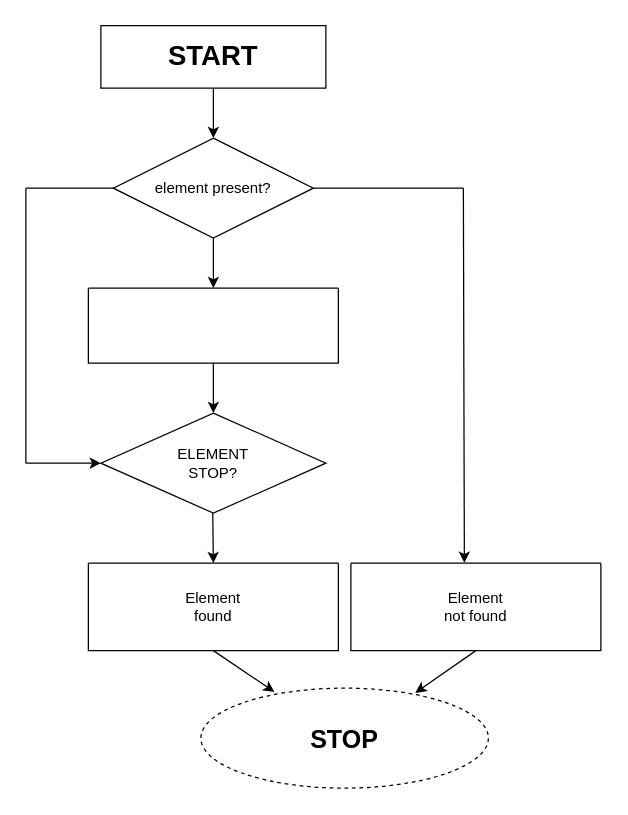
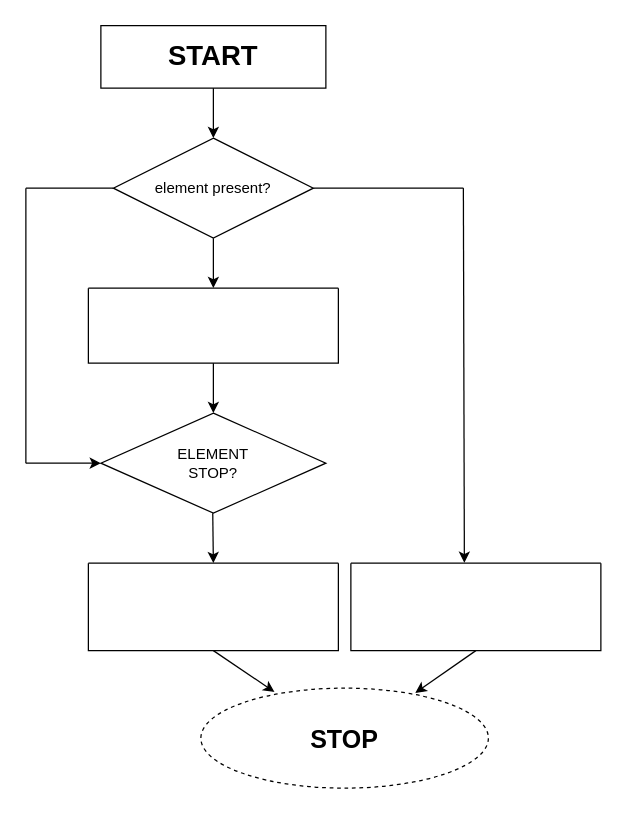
  <mxCell id="0" />
  <mxCell id="1" parent="0" />
  <mxCell id="2" value="&lt;span style=&quot;font-size: 22px;&quot;&gt;&lt;b&gt;START&lt;/b&gt;&lt;/span&gt;" style="whiteSpace=wrap;html=1;rounded=0;" vertex="1" parent="1"><mxGeometry x="80" y="20" width="180" height="50" as="geometry" /></mxCell>
  <mxCell id="3" value="" style="endArrow=classic;html=1;rounded=0;exitX=0.5;exitY=1;exitDx=0;exitDy=0;" edge="1" parent="1" source="2"><mxGeometry width="50" height="50" relative="1" as="geometry"><mxPoint x="170" y="80" as="sourcePoint" /><mxPoint x="170" y="110" as="targetPoint" /></mxGeometry></mxCell>
  <mxCell id="4" value="&lt;font style=&quot;font-size: 12px;&quot;&gt;element present?&lt;/font&gt;" style="rhombus;whiteSpace=wrap;html=1;" vertex="1" parent="1"><mxGeometry x="90" y="110" width="160" height="80" as="geometry" /></mxCell>
  <mxCell id="5" value="" style="endArrow=classic;html=1;rounded=0;exitX=0.5;exitY=1;exitDx=0;exitDy=0;" edge="1" parent="1" source="4"><mxGeometry width="50" height="50" relative="1" as="geometry"><mxPoint x="150" y="260" as="sourcePoint" /><mxPoint x="170" y="230" as="targetPoint" /></mxGeometry></mxCell>
  <mxCell id="6" value="" style="swimlane;startSize=0;fontStyle=0" vertex="1" parent="1"><mxGeometry x="70" y="230" width="200" height="60" as="geometry" /></mxCell>
  <mxCell id="7" value="" style="endArrow=classic;html=1;rounded=0;" edge="1" parent="6"><mxGeometry width="50" height="50" relative="1" as="geometry"><mxPoint x="100" y="60" as="sourcePoint" /><mxPoint x="100" y="100" as="targetPoint" /></mxGeometry></mxCell>
  <mxCell id="8" value="" style="rhombus;whiteSpace=wrap;html=1;" vertex="1" parent="1"><mxGeometry x="80" y="330" width="180" height="80" as="geometry" /></mxCell>
  <mxCell id="9" value="" style="endArrow=classic;html=1;rounded=0;" edge="1" parent="1"><mxGeometry width="50" height="50" relative="1" as="geometry"><mxPoint x="169.5" y="410" as="sourcePoint" /><mxPoint x="170" y="450" as="targetPoint" /></mxGeometry></mxCell>
  <mxCell id="10" value="" style="swimlane;startSize=0;" vertex="1" parent="1"><mxGeometry x="70" y="450" width="200" height="70" as="geometry" /></mxCell>
  <mxCell id="11" value="" style="endArrow=classic;html=1;rounded=0;entryX=0.256;entryY=0.038;entryDx=0;entryDy=0;entryPerimeter=0;" edge="1" parent="10" target="16"><mxGeometry width="50" height="50" relative="1" as="geometry"><mxPoint x="100" y="70" as="sourcePoint" /><mxPoint x="150" y="20" as="targetPoint" /></mxGeometry></mxCell>
- <mxCell id="12" value="Element found" style="text;html=1;align=center;verticalAlign=middle;whiteSpace=wrap;rounded=0;" vertex="1" parent="10"><mxGeometry x="70" y="20" width="60" height="30" as="geometry" /></mxCell>
  <mxCell id="13" value="" style="swimlane;startSize=0;fontStyle=0" vertex="1" parent="1"><mxGeometry x="280" y="450" width="200" height="70" as="geometry" /></mxCell>
  <mxCell id="14" value="" style="endArrow=classic;html=1;rounded=0;entryX=0.746;entryY=0.048;entryDx=0;entryDy=0;entryPerimeter=0;" edge="1" parent="13" target="16"><mxGeometry width="50" height="50" relative="1" as="geometry"><mxPoint x="100" y="70" as="sourcePoint" /><mxPoint x="90" y="60" as="targetPoint" /></mxGeometry></mxCell>
- <mxCell id="15" value="Element not found" style="text;html=1;align=center;verticalAlign=middle;whiteSpace=wrap;rounded=0;" vertex="1" parent="13"><mxGeometry x="70" y="20" width="60" height="30" as="geometry" /></mxCell>
  <mxCell id="16" value="&lt;b&gt;&lt;font style=&quot;font-size: 20px;&quot;&gt;STOP&lt;/font&gt;&lt;/b&gt;" style="ellipse;whiteSpace=wrap;html=1;dashed=1;" vertex="1" parent="1"><mxGeometry x="160" y="550" width="230" height="80" as="geometry" /></mxCell>
  <mxCell id="17" value="" style="endArrow=none;html=1;rounded=0;entryX=0;entryY=0.5;entryDx=0;entryDy=0;" edge="1" parent="1" target="4"><mxGeometry width="50" height="50" relative="1" as="geometry"><mxPoint x="20" y="150" as="sourcePoint" /><mxPoint x="200" y="160" as="targetPoint" /></mxGeometry></mxCell>
  <mxCell id="18" value="" style="endArrow=none;html=1;rounded=0;" edge="1" parent="1"><mxGeometry width="50" height="50" relative="1" as="geometry"><mxPoint x="20" y="370" as="sourcePoint" /><mxPoint x="20" y="150" as="targetPoint" /></mxGeometry></mxCell>
  <mxCell id="19" value="" style="endArrow=classic;html=1;rounded=0;entryX=0;entryY=0.5;entryDx=0;entryDy=0;" edge="1" parent="1" target="8"><mxGeometry width="50" height="50" relative="1" as="geometry"><mxPoint x="20" y="370" as="sourcePoint" /><mxPoint x="70" y="320" as="targetPoint" /></mxGeometry></mxCell>
  <mxCell id="20" value="" style="endArrow=none;html=1;rounded=0;" edge="1" parent="1"><mxGeometry width="50" height="50" relative="1" as="geometry"><mxPoint x="250" y="150" as="sourcePoint" /><mxPoint x="370" y="150" as="targetPoint" /></mxGeometry></mxCell>
  <mxCell id="21" value="" style="endArrow=classic;html=1;rounded=0;entryX=0.454;entryY=-0.003;entryDx=0;entryDy=0;entryPerimeter=0;" edge="1" parent="1" target="13"><mxGeometry width="50" height="50" relative="1" as="geometry"><mxPoint x="370" y="150" as="sourcePoint" /><mxPoint x="420" y="100" as="targetPoint" /></mxGeometry></mxCell>
  <mxCell id="22" value="ELEMENT STOP?" style="text;html=1;align=center;verticalAlign=middle;whiteSpace=wrap;rounded=0;" vertex="1" parent="1"><mxGeometry x="140" y="355" width="60" height="30" as="geometry" /></mxCell>
